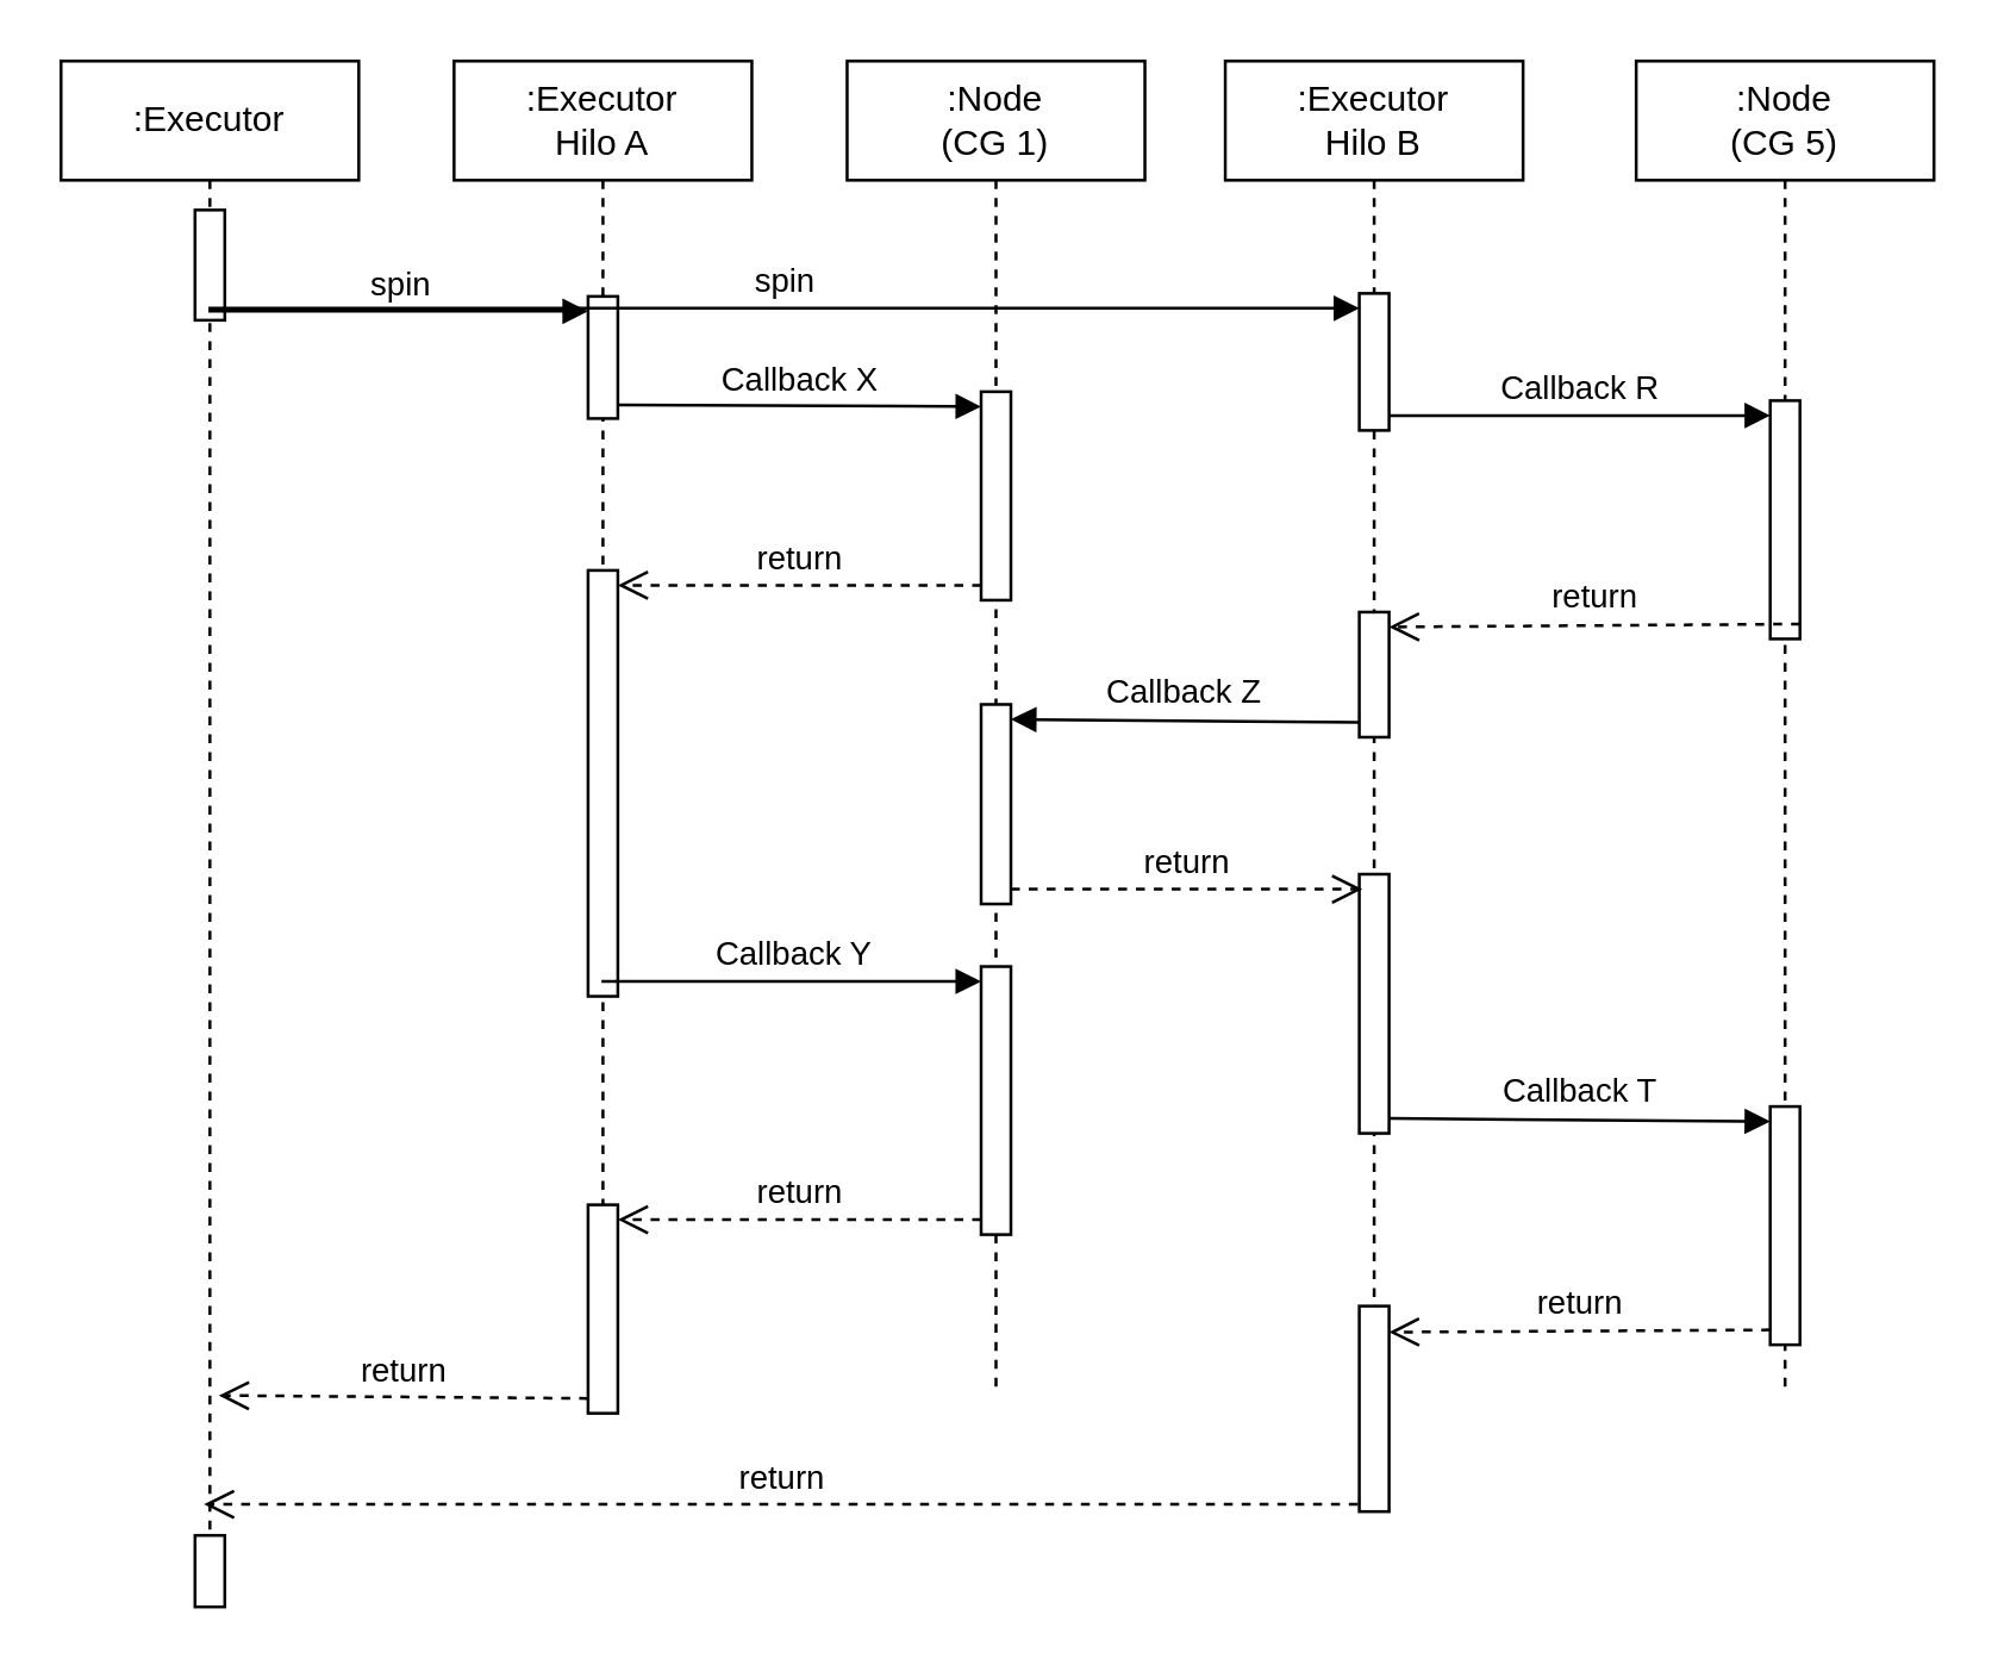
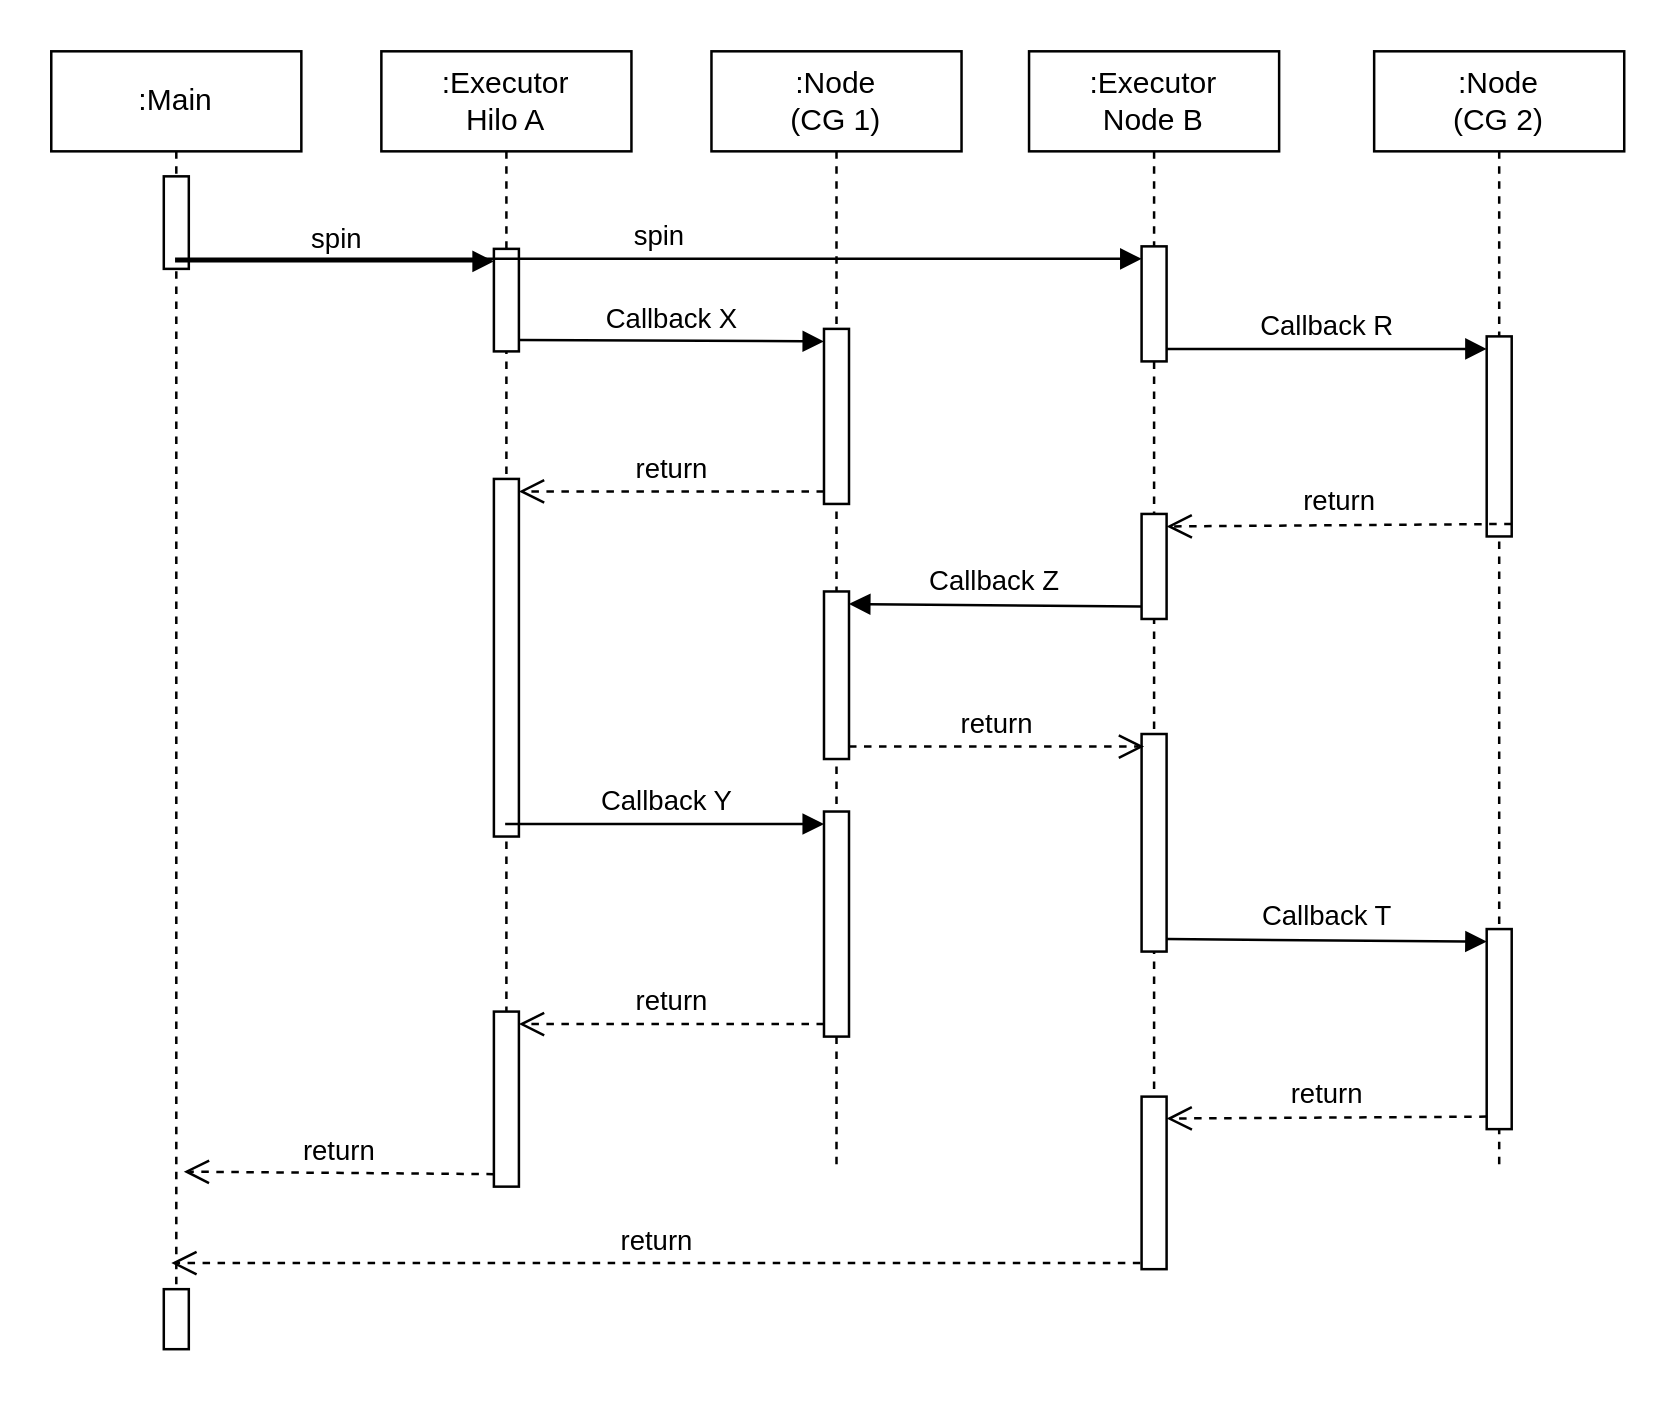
  <mxCell id="0" />
  <mxCell id="1" parent="0" />
- <mxCell id="2" value=":Executor" style="shape=umlLifeline;perimeter=lifelinePerimeter;whiteSpace=wrap;html=1;container=1;dropTarget=0;collapsible=0;recursiveResize=0;outlineConnect=0;portConstraint=eastwest;newEdgeStyle={&quot;curved&quot;:0,&quot;rounded&quot;:0};" parent="1" vertex="1"><mxGeometry x="20" y="20" width="100" height="495" as="geometry" /></mxCell>
+ <mxCell id="2" value=":Main" style="shape=umlLifeline;perimeter=lifelinePerimeter;whiteSpace=wrap;html=1;container=1;dropTarget=0;collapsible=0;recursiveResize=0;outlineConnect=0;portConstraint=eastwest;newEdgeStyle={&quot;curved&quot;:0,&quot;rounded&quot;:0};" parent="1" vertex="1"><mxGeometry x="20" y="20" width="100" height="495" as="geometry" /></mxCell>
  <mxCell id="3" value="" style="html=1;points=[[0,0,0,0,5],[0,1,0,0,-5],[1,0,0,0,5],[1,1,0,0,-5]];perimeter=orthogonalPerimeter;outlineConnect=0;targetShapes=umlLifeline;portConstraint=eastwest;newEdgeStyle={&quot;curved&quot;:0,&quot;rounded&quot;:0};" parent="2" vertex="1"><mxGeometry x="45" y="50" width="10" height="37" as="geometry" /></mxCell>
  <mxCell id="4" value=":Executor&lt;br&gt;Hilo A" style="shape=umlLifeline;perimeter=lifelinePerimeter;whiteSpace=wrap;html=1;container=1;dropTarget=0;collapsible=0;recursiveResize=0;outlineConnect=0;portConstraint=eastwest;newEdgeStyle={&quot;curved&quot;:0,&quot;rounded&quot;:0};" parent="1" vertex="1"><mxGeometry x="152" y="20" width="100" height="454" as="geometry" /></mxCell>
  <mxCell id="5" value="" style="html=1;points=[[0,0,0,0,5],[0,1,0,0,-5],[1,0,0,0,5],[1,1,0,0,-5]];perimeter=orthogonalPerimeter;outlineConnect=0;targetShapes=umlLifeline;portConstraint=eastwest;newEdgeStyle={&quot;curved&quot;:0,&quot;rounded&quot;:0};" parent="4" vertex="1"><mxGeometry x="45" y="79" width="10" height="41" as="geometry" /></mxCell>
  <mxCell id="6" value="" style="html=1;points=[[0,0,0,0,5],[0,1,0,0,-5],[1,0,0,0,5],[1,1,0,0,-5]];perimeter=orthogonalPerimeter;outlineConnect=0;targetShapes=umlLifeline;portConstraint=eastwest;newEdgeStyle={&quot;curved&quot;:0,&quot;rounded&quot;:0};" parent="4" vertex="1"><mxGeometry x="45" y="171" width="10" height="143" as="geometry" /></mxCell>
  <mxCell id="7" value="" style="html=1;points=[[0,0,0,0,5],[0,1,0,0,-5],[1,0,0,0,5],[1,1,0,0,-5]];perimeter=orthogonalPerimeter;outlineConnect=0;targetShapes=umlLifeline;portConstraint=eastwest;newEdgeStyle={&quot;curved&quot;:0,&quot;rounded&quot;:0};" parent="4" vertex="1"><mxGeometry x="45" y="384" width="10" height="70" as="geometry" /></mxCell>
  <mxCell id="8" value=":Node&lt;br&gt;(CG 1)" style="shape=umlLifeline;perimeter=lifelinePerimeter;whiteSpace=wrap;html=1;container=1;dropTarget=0;collapsible=0;recursiveResize=0;outlineConnect=0;portConstraint=eastwest;newEdgeStyle={&quot;curved&quot;:0,&quot;rounded&quot;:0};" parent="1" vertex="1"><mxGeometry x="284" y="20" width="100" height="448" as="geometry" /></mxCell>
  <mxCell id="9" value="" style="html=1;points=[[0,0,0,0,5],[0,1,0,0,-5],[1,0,0,0,5],[1,1,0,0,-5]];perimeter=orthogonalPerimeter;outlineConnect=0;targetShapes=umlLifeline;portConstraint=eastwest;newEdgeStyle={&quot;curved&quot;:0,&quot;rounded&quot;:0};" parent="8" vertex="1"><mxGeometry x="45" y="111" width="10" height="70" as="geometry" /></mxCell>
  <mxCell id="10" value="" style="html=1;points=[[0,0,0,0,5],[0,1,0,0,-5],[1,0,0,0,5],[1,1,0,0,-5]];perimeter=orthogonalPerimeter;outlineConnect=0;targetShapes=umlLifeline;portConstraint=eastwest;newEdgeStyle={&quot;curved&quot;:0,&quot;rounded&quot;:0};" parent="8" vertex="1"><mxGeometry x="45" y="304" width="10" height="90" as="geometry" /></mxCell>
  <mxCell id="11" value="" style="html=1;points=[[0,0,0,0,5],[0,1,0,0,-5],[1,0,0,0,5],[1,1,0,0,-5]];perimeter=orthogonalPerimeter;outlineConnect=0;targetShapes=umlLifeline;portConstraint=eastwest;newEdgeStyle={&quot;curved&quot;:0,&quot;rounded&quot;:0};" vertex="1" parent="8"><mxGeometry x="45" y="216" width="10" height="67" as="geometry" /></mxCell>
  <mxCell id="12" value="Callback X" style="html=1;verticalAlign=bottom;endArrow=block;curved=0;rounded=0;entryX=0;entryY=0;entryDx=0;entryDy=5;exitX=1;exitY=0.889;exitDx=0;exitDy=0;exitPerimeter=0;" parent="1" source="5" target="9" edge="1"><mxGeometry relative="1" as="geometry"><mxPoint x="211" y="141" as="sourcePoint" /></mxGeometry></mxCell>
  <mxCell id="13" value="return" style="html=1;verticalAlign=bottom;endArrow=open;dashed=1;endSize=8;curved=0;rounded=0;exitX=0;exitY=1;exitDx=0;exitDy=-5;entryX=1;entryY=0;entryDx=0;entryDy=5;entryPerimeter=0;" parent="1" source="9" target="6" edge="1"><mxGeometry relative="1" as="geometry"><mxPoint x="210" y="211" as="targetPoint" /></mxGeometry></mxCell>
  <mxCell id="14" value="Callback Y" style="html=1;verticalAlign=bottom;endArrow=block;curved=0;rounded=0;entryX=0;entryY=0;entryDx=0;entryDy=5;" parent="1" source="4" target="10" edge="1"><mxGeometry relative="1" as="geometry"><mxPoint x="258" y="243" as="sourcePoint" /></mxGeometry></mxCell>
  <mxCell id="15" value="return" style="html=1;verticalAlign=bottom;endArrow=open;dashed=1;endSize=8;curved=0;rounded=0;exitX=0;exitY=1;exitDx=0;exitDy=-5;entryX=1;entryY=0;entryDx=0;entryDy=5;entryPerimeter=0;" parent="1" source="10" target="7" edge="1"><mxGeometry relative="1" as="geometry"><mxPoint x="260" y="313" as="targetPoint" /></mxGeometry></mxCell>
  <mxCell id="16" value="return" style="html=1;verticalAlign=bottom;endArrow=open;dashed=1;endSize=8;curved=0;rounded=0;exitX=0;exitY=1;exitDx=0;exitDy=-5;exitPerimeter=0;entryX=1;entryY=0;entryDx=0;entryDy=5;entryPerimeter=0;" parent="1" source="7" edge="1"><mxGeometry relative="1" as="geometry"><mxPoint x="577" y="404" as="sourcePoint" /><mxPoint x="73" y="468" as="targetPoint" /></mxGeometry></mxCell>
- <mxCell id="17" value=":Executor&lt;br&gt;Hilo B" style="shape=umlLifeline;perimeter=lifelinePerimeter;whiteSpace=wrap;html=1;container=1;dropTarget=0;collapsible=0;recursiveResize=0;outlineConnect=0;portConstraint=eastwest;newEdgeStyle={&quot;curved&quot;:0,&quot;rounded&quot;:0};" vertex="1" parent="1"><mxGeometry x="411" y="20" width="100" height="487" as="geometry" /></mxCell>
+ <mxCell id="17" value=":Executor&lt;br&gt;Node B" style="shape=umlLifeline;perimeter=lifelinePerimeter;whiteSpace=wrap;html=1;container=1;dropTarget=0;collapsible=0;recursiveResize=0;outlineConnect=0;portConstraint=eastwest;newEdgeStyle={&quot;curved&quot;:0,&quot;rounded&quot;:0};" vertex="1" parent="1"><mxGeometry x="411" y="20" width="100" height="487" as="geometry" /></mxCell>
  <mxCell id="18" value="" style="html=1;points=[[0,0,0,0,5],[0,1,0,0,-5],[1,0,0,0,5],[1,1,0,0,-5]];perimeter=orthogonalPerimeter;outlineConnect=0;targetShapes=umlLifeline;portConstraint=eastwest;newEdgeStyle={&quot;curved&quot;:0,&quot;rounded&quot;:0};" vertex="1" parent="17"><mxGeometry x="45" y="78" width="10" height="46" as="geometry" /></mxCell>
  <mxCell id="19" value="" style="html=1;points=[[0,0,0,0,5],[0,1,0,0,-5],[1,0,0,0,5],[1,1,0,0,-5]];perimeter=orthogonalPerimeter;outlineConnect=0;targetShapes=umlLifeline;portConstraint=eastwest;newEdgeStyle={&quot;curved&quot;:0,&quot;rounded&quot;:0};" vertex="1" parent="17"><mxGeometry x="45" y="185" width="10" height="42" as="geometry" /></mxCell>
  <mxCell id="20" value="" style="html=1;points=[[0,0,0,0,5],[0,1,0,0,-5],[1,0,0,0,5],[1,1,0,0,-5]];perimeter=orthogonalPerimeter;outlineConnect=0;targetShapes=umlLifeline;portConstraint=eastwest;newEdgeStyle={&quot;curved&quot;:0,&quot;rounded&quot;:0};" vertex="1" parent="17"><mxGeometry x="45" y="273" width="10" height="87" as="geometry" /></mxCell>
  <mxCell id="21" value="" style="html=1;points=[[0,0,0,0,5],[0,1,0,0,-5],[1,0,0,0,5],[1,1,0,0,-5]];perimeter=orthogonalPerimeter;outlineConnect=0;targetShapes=umlLifeline;portConstraint=eastwest;newEdgeStyle={&quot;curved&quot;:0,&quot;rounded&quot;:0};" vertex="1" parent="17"><mxGeometry x="45" y="418" width="10" height="69" as="geometry" /></mxCell>
- <mxCell id="22" value=":Node&lt;br&gt;(CG 5)" style="shape=umlLifeline;perimeter=lifelinePerimeter;whiteSpace=wrap;html=1;container=1;dropTarget=0;collapsible=0;recursiveResize=0;outlineConnect=0;portConstraint=eastwest;newEdgeStyle={&quot;curved&quot;:0,&quot;rounded&quot;:0};" vertex="1" parent="1"><mxGeometry x="549" y="20" width="100" height="448" as="geometry" /></mxCell>
+ <mxCell id="22" value=":Node&lt;br&gt;(CG 2)" style="shape=umlLifeline;perimeter=lifelinePerimeter;whiteSpace=wrap;html=1;container=1;dropTarget=0;collapsible=0;recursiveResize=0;outlineConnect=0;portConstraint=eastwest;newEdgeStyle={&quot;curved&quot;:0,&quot;rounded&quot;:0};" vertex="1" parent="1"><mxGeometry x="549" y="20" width="100" height="448" as="geometry" /></mxCell>
  <mxCell id="23" value="" style="html=1;points=[[0,0,0,0,5],[0,1,0,0,-5],[1,0,0,0,5],[1,1,0,0,-5]];perimeter=orthogonalPerimeter;outlineConnect=0;targetShapes=umlLifeline;portConstraint=eastwest;newEdgeStyle={&quot;curved&quot;:0,&quot;rounded&quot;:0};" vertex="1" parent="22"><mxGeometry x="45" y="114" width="10" height="80" as="geometry" /></mxCell>
  <mxCell id="24" value="" style="html=1;points=[[0,0,0,0,5],[0,1,0,0,-5],[1,0,0,0,5],[1,1,0,0,-5]];perimeter=orthogonalPerimeter;outlineConnect=0;targetShapes=umlLifeline;portConstraint=eastwest;newEdgeStyle={&quot;curved&quot;:0,&quot;rounded&quot;:0};" vertex="1" parent="22"><mxGeometry x="45" y="351" width="10" height="80" as="geometry" /></mxCell>
  <mxCell id="25" value="Callback Z" style="html=1;verticalAlign=bottom;endArrow=block;curved=0;rounded=0;entryX=1;entryY=0;entryDx=0;entryDy=5;exitX=0;exitY=1;exitDx=0;exitDy=-5;exitPerimeter=0;" edge="1" target="11" parent="1" source="19"><mxGeometry relative="1" as="geometry"><mxPoint x="443" y="244" as="sourcePoint" /></mxGeometry></mxCell>
  <mxCell id="26" value="return" style="html=1;verticalAlign=bottom;endArrow=open;dashed=1;endSize=8;curved=0;rounded=0;exitX=1;exitY=1;exitDx=0;exitDy=-5;" edge="1" source="11" parent="1"><mxGeometry relative="1" as="geometry"><mxPoint x="457" y="298" as="targetPoint" /></mxGeometry></mxCell>
  <mxCell id="27" value="Callback R" style="html=1;verticalAlign=bottom;endArrow=block;curved=0;rounded=0;entryX=0;entryY=0;entryDx=0;entryDy=5;exitX=1;exitY=1;exitDx=0;exitDy=-5;exitPerimeter=0;entryPerimeter=0;" edge="1" target="23" parent="1" source="18"><mxGeometry relative="1" as="geometry"><mxPoint x="674" y="154" as="sourcePoint" /></mxGeometry></mxCell>
  <mxCell id="28" value="return" style="html=1;verticalAlign=bottom;endArrow=open;dashed=1;endSize=8;curved=0;rounded=0;exitX=1;exitY=1;exitDx=0;exitDy=-5;entryX=1;entryY=0;entryDx=0;entryDy=5;entryPerimeter=0;" edge="1" source="23" parent="1" target="19"><mxGeometry relative="1" as="geometry"><mxPoint x="473" y="209" as="targetPoint" /></mxGeometry></mxCell>
  <mxCell id="29" value="Callback T" style="html=1;verticalAlign=bottom;endArrow=block;curved=0;rounded=0;entryX=0;entryY=0;entryDx=0;entryDy=5;exitX=1;exitY=1;exitDx=0;exitDy=-5;exitPerimeter=0;" edge="1" target="24" parent="1" source="20"><mxGeometry relative="1" as="geometry"><mxPoint x="275" y="334" as="sourcePoint" /></mxGeometry></mxCell>
  <mxCell id="30" value="return" style="html=1;verticalAlign=bottom;endArrow=open;dashed=1;endSize=8;curved=0;rounded=0;exitX=0;exitY=1;exitDx=0;exitDy=-5;entryX=1;entryY=0.127;entryDx=0;entryDy=0;entryPerimeter=0;" edge="1" source="24" parent="1" target="21"><mxGeometry relative="1" as="geometry"><mxPoint x="522" y="502" as="targetPoint" /></mxGeometry></mxCell>
  <mxCell id="31" value="return" style="html=1;verticalAlign=bottom;endArrow=open;dashed=1;endSize=8;curved=0;rounded=0;" edge="1" parent="1"><mxGeometry relative="1" as="geometry"><mxPoint x="455.5" y="504.58" as="sourcePoint" /><mxPoint x="68" y="504.58" as="targetPoint" /></mxGeometry></mxCell>
  <mxCell id="32" value="" style="html=1;points=[[0,0,0,0,5],[0,1,0,0,-5],[1,0,0,0,5],[1,1,0,0,-5]];perimeter=orthogonalPerimeter;outlineConnect=0;targetShapes=umlLifeline;portConstraint=eastwest;newEdgeStyle={&quot;curved&quot;:0,&quot;rounded&quot;:0};" vertex="1" parent="1"><mxGeometry x="65" y="515" width="10" height="24" as="geometry" /></mxCell>
  <mxCell id="33" value="spin" style="html=1;verticalAlign=bottom;endArrow=block;curved=0;rounded=0;entryX=0;entryY=0;entryDx=0;entryDy=5;entryPerimeter=0;" edge="1" parent="1" source="2" target="5"><mxGeometry width="80" relative="1" as="geometry"><mxPoint x="345" y="369" as="sourcePoint" /><mxPoint x="425" y="369" as="targetPoint" /></mxGeometry></mxCell>
  <mxCell id="34" value="spin" style="html=1;verticalAlign=bottom;endArrow=block;curved=0;rounded=0;entryX=0;entryY=0;entryDx=0;entryDy=5;entryPerimeter=0;" edge="1" parent="1" source="2" target="18"><mxGeometry width="80" relative="1" as="geometry"><mxPoint x="345" y="369" as="sourcePoint" /><mxPoint x="425" y="369" as="targetPoint" /></mxGeometry></mxCell>
